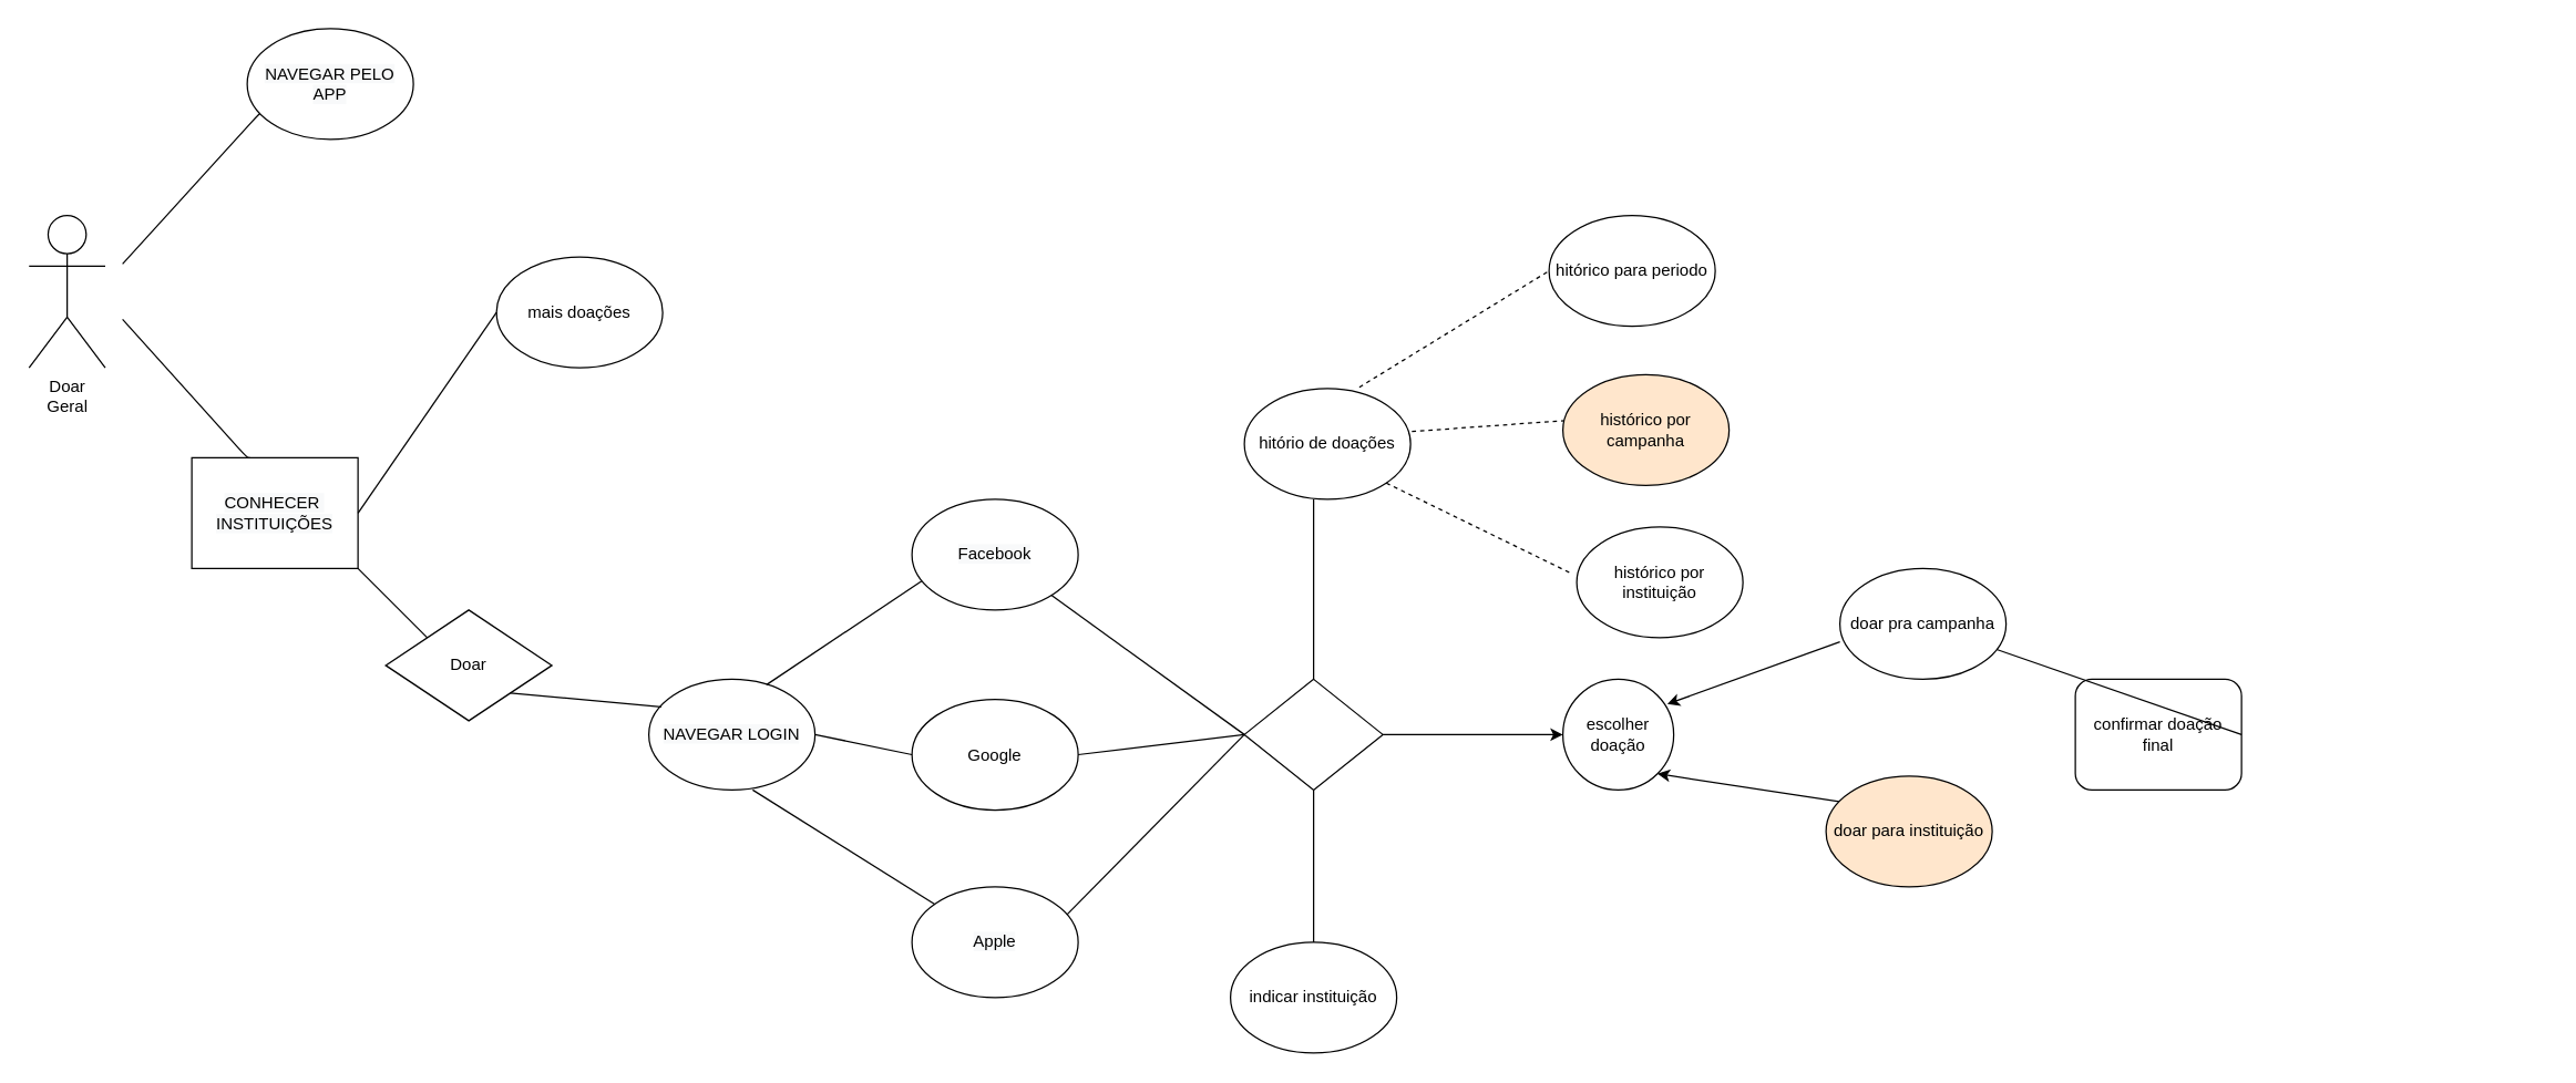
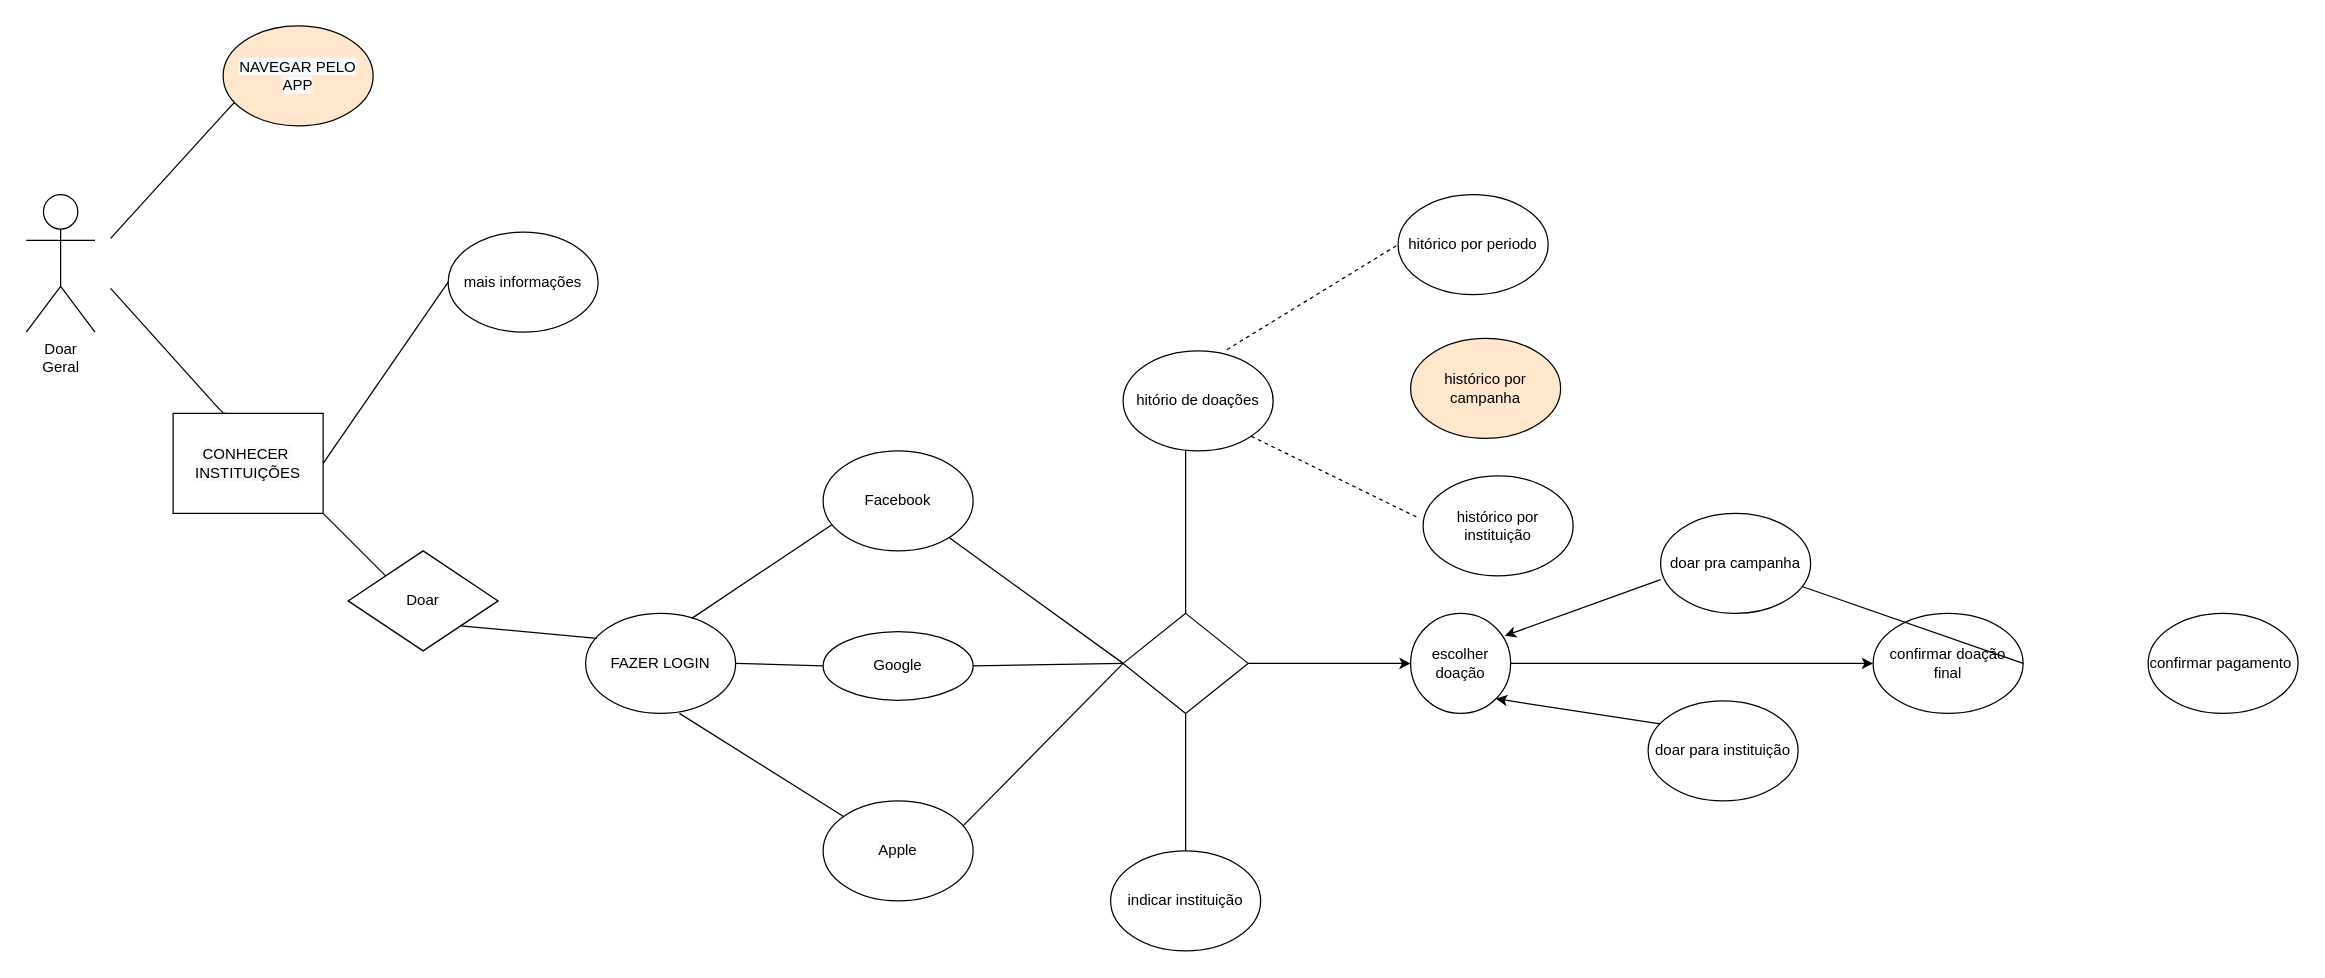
  <mxCell id="0" />
  <mxCell id="1" parent="0" />
  <mxCell id="2" value="Doar&lt;br&gt;Geral" style="shape=umlActor;verticalLabelPosition=bottom;verticalAlign=top;html=1;" vertex="1" parent="1"><mxGeometry x="20.5" y="155" width="55" height="110" as="geometry" /></mxCell>
  <mxCell id="3" value="" style="endArrow=none;html=1;exitX=0.083;exitY=0.775;exitDx=0;exitDy=0;exitPerimeter=0;" edge="1" parent="1" source="4"><mxGeometry width="50" height="50" relative="1" as="geometry"><mxPoint x="98" y="180" as="sourcePoint" /><mxPoint x="88" y="190" as="targetPoint" /><Array as="points"><mxPoint x="188" y="80" /></Array></mxGeometry></mxCell>
- <mxCell id="4" value="&#10;&#10;&lt;span style=&quot;color: rgb(0, 0, 0); font-family: helvetica; font-size: 12px; font-style: normal; font-weight: 400; letter-spacing: normal; text-align: center; text-indent: 0px; text-transform: none; word-spacing: 0px; background-color: rgb(248, 249, 250); display: inline; float: none;&quot;&gt;NAVEGAR PELO APP&lt;/span&gt;&#10;&#10;" style="ellipse;whiteSpace=wrap;html=1;" vertex="1" parent="1"><mxGeometry x="178" y="20" width="120" height="80" as="geometry" /></mxCell>
+ <mxCell id="4" value="&#10;&#10;&lt;span style=&quot;color: rgb(0, 0, 0); font-family: helvetica; font-size: 12px; font-style: normal; font-weight: 400; letter-spacing: normal; text-align: center; text-indent: 0px; text-transform: none; word-spacing: 0px; background-color: rgb(248, 249, 250); display: inline; float: none;&quot;&gt;NAVEGAR PELO APP&lt;/span&gt;&#10;&#10;" style="ellipse;whiteSpace=wrap;html=1;fillColor=#ffe6cc;" vertex="1" parent="1"><mxGeometry x="178" y="20" width="120" height="80" as="geometry" /></mxCell>
  <mxCell id="5" value="" style="endArrow=none;html=1;entryX=0.35;entryY=0;entryDx=0;entryDy=0;entryPerimeter=0;" edge="1" parent="1" target="6"><mxGeometry width="50" height="50" relative="1" as="geometry"><mxPoint x="88" y="230" as="sourcePoint" /><mxPoint x="158" y="340" as="targetPoint" /><Array as="points"><mxPoint x="178" y="330" /></Array></mxGeometry></mxCell>
  <mxCell id="6" value="&#10;&#10;&lt;span style=&quot;color: rgb(0, 0, 0); font-family: helvetica; font-size: 12px; font-style: normal; font-weight: 400; letter-spacing: normal; text-align: center; text-indent: 0px; text-transform: none; word-spacing: 0px; background-color: rgb(248, 249, 250); display: inline; float: none;&quot;&gt;CONHECER&amp;nbsp;&lt;/span&gt;&lt;br style=&quot;color: rgb(0, 0, 0); font-family: helvetica; font-size: 12px; font-style: normal; font-weight: 400; letter-spacing: normal; text-align: center; text-indent: 0px; text-transform: none; word-spacing: 0px; background-color: rgb(248, 249, 250);&quot;&gt;&lt;span style=&quot;color: rgb(0, 0, 0); font-family: helvetica; font-size: 12px; font-style: normal; font-weight: 400; letter-spacing: normal; text-align: center; text-indent: 0px; text-transform: none; word-spacing: 0px; background-color: rgb(248, 249, 250); display: inline; float: none;&quot;&gt;INSTITUIÇÕES&lt;/span&gt;&#10;&#10;" style="whiteSpace=wrap;html=1;rounded=0;" vertex="1" parent="1"><mxGeometry x="138" y="330" width="120" height="80" as="geometry" /></mxCell>
  <mxCell id="7" value="" style="endArrow=none;html=1;exitX=1;exitY=1;exitDx=0;exitDy=0;entryX=0;entryY=0;entryDx=0;entryDy=0;" edge="1" parent="1" source="6" target="20"><mxGeometry width="50" height="50" relative="1" as="geometry"><mxPoint x="238" y="400" as="sourcePoint" /><mxPoint x="278" y="440" as="targetPoint" /><Array as="points" /></mxGeometry></mxCell>
- <mxCell id="8" value="&#10;&#10;&lt;span style=&quot;color: rgb(0, 0, 0); font-family: helvetica; font-size: 12px; font-style: normal; font-weight: 400; letter-spacing: normal; text-align: center; text-indent: 0px; text-transform: none; word-spacing: 0px; background-color: rgb(248, 249, 250); display: inline; float: none;&quot;&gt;NAVEGAR LOGIN&lt;/span&gt;&#10;&#10;" style="ellipse;whiteSpace=wrap;html=1;" vertex="1" parent="1"><mxGeometry x="468" y="490" width="120" height="80" as="geometry" /></mxCell>
+ <mxCell id="8" value="&#10;&#10;&lt;span style=&quot;color: rgb(0, 0, 0); font-family: helvetica; font-size: 12px; font-style: normal; font-weight: 400; letter-spacing: normal; text-align: center; text-indent: 0px; text-transform: none; word-spacing: 0px; background-color: rgb(248, 249, 250); display: inline; float: none;&quot;&gt;FAZER LOGIN&lt;/span&gt;&#10;&#10;" style="ellipse;whiteSpace=wrap;html=1;" vertex="1" parent="1"><mxGeometry x="468" y="490" width="120" height="80" as="geometry" /></mxCell>
  <mxCell id="9" value="" style="endArrow=none;html=1;entryX=0.708;entryY=0.05;entryDx=0;entryDy=0;entryPerimeter=0;exitX=0.058;exitY=0.738;exitDx=0;exitDy=0;exitPerimeter=0;" edge="1" parent="1" source="10" target="8"><mxGeometry width="50" height="50" relative="1" as="geometry"><mxPoint x="536" y="340" as="sourcePoint" /><mxPoint x="408" y="472" as="targetPoint" /><Array as="points" /></mxGeometry></mxCell>
  <mxCell id="10" value="&lt;span style=&quot;color: rgb(0 , 0 , 0) ; font-family: &amp;#34;helvetica&amp;#34; ; font-size: 12px ; font-style: normal ; font-weight: 400 ; letter-spacing: normal ; text-indent: 0px ; text-transform: none ; word-spacing: 0px ; background-color: rgb(248 , 249 , 250) ; display: inline ; float: none&quot;&gt;Facebook&lt;br&gt;&lt;/span&gt;" style="ellipse;whiteSpace=wrap;html=1;" vertex="1" parent="1"><mxGeometry x="658" y="360" width="120" height="80" as="geometry" /></mxCell>
- <mxCell id="11" value="Google" style="ellipse;whiteSpace=wrap;html=1;" vertex="1" parent="1"><mxGeometry x="658" y="504.5" width="120" height="80" as="geometry" /></mxCell>
+ <mxCell id="11" value="Google" style="ellipse;whiteSpace=wrap;html=1;" vertex="1" parent="1"><mxGeometry x="658" y="504.5" width="120" height="55" as="geometry" /></mxCell>
  <mxCell id="12" value="&lt;span style=&quot;color: rgb(0 , 0 , 0) ; font-family: &amp;#34;helvetica&amp;#34; ; font-size: 12px ; font-style: normal ; font-weight: 400 ; letter-spacing: normal ; text-indent: 0px ; text-transform: none ; word-spacing: 0px ; background-color: rgb(248 , 249 , 250) ; display: inline ; float: none&quot;&gt;Apple&lt;/span&gt;" style="ellipse;whiteSpace=wrap;html=1;" vertex="1" parent="1"><mxGeometry x="658" y="640" width="120" height="80" as="geometry" /></mxCell>
  <mxCell id="13" value="" style="endArrow=none;html=1;entryX=1;entryY=0.5;entryDx=0;entryDy=0;exitX=0;exitY=0.5;exitDx=0;exitDy=0;" edge="1" parent="1" source="11" target="8"><mxGeometry width="50" height="50" relative="1" as="geometry"><mxPoint x="563.96" y="380" as="sourcePoint" /><mxPoint x="438" y="512" as="targetPoint" /><Array as="points" /></mxGeometry></mxCell>
  <mxCell id="14" value="" style="endArrow=none;html=1;entryX=0.625;entryY=1;entryDx=0;entryDy=0;entryPerimeter=0;" edge="1" parent="1" source="12" target="8"><mxGeometry width="50" height="50" relative="1" as="geometry"><mxPoint x="546" y="350" as="sourcePoint" /><mxPoint x="420.04" y="482" as="targetPoint" /><Array as="points" /></mxGeometry></mxCell>
  <mxCell id="15" value="" style="endArrow=none;html=1;exitX=0;exitY=0.5;exitDx=0;exitDy=0;" edge="1" parent="1" source="27" target="10"><mxGeometry width="50" height="50" relative="1" as="geometry"><mxPoint x="918.96" y="495.04" as="sourcePoint" /><mxPoint x="430.04" y="492" as="targetPoint" /><Array as="points" /></mxGeometry></mxCell>
  <mxCell id="16" value="" style="endArrow=none;html=1;entryX=1;entryY=0.5;entryDx=0;entryDy=0;exitX=0;exitY=0.5;exitDx=0;exitDy=0;" edge="1" parent="1" source="27" target="11"><mxGeometry width="50" height="50" relative="1" as="geometry"><mxPoint x="888" y="530" as="sourcePoint" /><mxPoint x="658" y="492" as="targetPoint" /><Array as="points" /></mxGeometry></mxCell>
  <mxCell id="17" value="" style="endArrow=none;html=1;entryX=0.933;entryY=0.25;entryDx=0;entryDy=0;entryPerimeter=0;" edge="1" parent="1" target="12"><mxGeometry width="50" height="50" relative="1" as="geometry"><mxPoint x="898" y="530" as="sourcePoint" /><mxPoint x="638" y="672" as="targetPoint" /><Array as="points" /></mxGeometry></mxCell>
  <mxCell id="18" value="escolher doação" style="ellipse;whiteSpace=wrap;html=1;" vertex="1" parent="1"><mxGeometry x="1128" y="490" width="80" height="80" as="geometry" /></mxCell>
- <mxCell id="19" value="confirmar doação final" style="whiteSpace=wrap;html=1;rounded=1;" vertex="1" parent="1"><mxGeometry x="1498" y="490" width="120" height="80" as="geometry" /></mxCell>
+ <mxCell id="19" value="confirmar doação final" style="ellipse;whiteSpace=wrap;html=1;" vertex="1" parent="1"><mxGeometry x="1498" y="490" width="120" height="80" as="geometry" /></mxCell>
  <mxCell id="20" value="Doar" style="rhombus;whiteSpace=wrap;html=1;" vertex="1" parent="1"><mxGeometry x="278" y="440" width="120" height="80" as="geometry" /></mxCell>
  <mxCell id="21" value="" style="endArrow=none;html=1;exitX=1;exitY=1;exitDx=0;exitDy=0;entryX=0.075;entryY=0.25;entryDx=0;entryDy=0;entryPerimeter=0;" edge="1" parent="1" source="20" target="8"><mxGeometry width="50" height="50" relative="1" as="geometry"><mxPoint x="208" y="370" as="sourcePoint" /><mxPoint x="258" y="320" as="targetPoint" /></mxGeometry></mxCell>
  <mxCell id="22" value="" style="endArrow=classic;html=1;exitX=1;exitY=0.5;exitDx=0;exitDy=0;" edge="1" parent="1" source="27" target="18"><mxGeometry width="50" height="50" relative="1" as="geometry"><mxPoint x="1008" y="530" as="sourcePoint" /><mxPoint x="948" y="520" as="targetPoint" /></mxGeometry></mxCell>
- <mxCell id="23" value="mais doações" style="ellipse;whiteSpace=wrap;html=1;" vertex="1" parent="1"><mxGeometry x="358" y="185" width="120" height="80" as="geometry" /></mxCell>
+ <mxCell id="23" value="mais informações" style="ellipse;whiteSpace=wrap;html=1;" vertex="1" parent="1"><mxGeometry x="358" y="185" width="120" height="80" as="geometry" /></mxCell>
  <mxCell id="24" value="" style="endArrow=none;html=1;entryX=0;entryY=0.5;entryDx=0;entryDy=0;exitX=1;exitY=0.5;exitDx=0;exitDy=0;" edge="1" parent="1" source="6" target="23"><mxGeometry width="50" height="50" relative="1" as="geometry"><mxPoint x="558" y="570" as="sourcePoint" /><mxPoint x="608" y="520" as="targetPoint" /><Array as="points" /></mxGeometry></mxCell>
  <mxCell id="25" value="" style="endArrow=none;html=1;exitX=0.5;exitY=0;exitDx=0;exitDy=0;" edge="1" parent="1" source="27"><mxGeometry width="50" height="50" relative="1" as="geometry"><mxPoint x="558" y="370" as="sourcePoint" /><mxPoint x="948" y="360" as="targetPoint" /></mxGeometry></mxCell>
  <mxCell id="26" value="hitório de doações" style="ellipse;whiteSpace=wrap;html=1;" vertex="1" parent="1"><mxGeometry x="898" y="280" width="120" height="80" as="geometry" /></mxCell>
  <mxCell id="27" value="" style="rhombus;whiteSpace=wrap;html=1;" vertex="1" parent="1"><mxGeometry x="898" y="490" width="100" height="80" as="geometry" /></mxCell>
  <mxCell id="28" value="" style="endArrow=none;dashed=1;html=1;exitX=0.692;exitY=-0.012;exitDx=0;exitDy=0;exitPerimeter=0;entryX=0;entryY=0.5;entryDx=0;entryDy=0;" edge="1" parent="1" source="26" target="31"><mxGeometry width="50" height="50" relative="1" as="geometry"><mxPoint x="1018" y="470" as="sourcePoint" /><mxPoint x="1168" y="260" as="targetPoint" /><Array as="points" /></mxGeometry></mxCell>
- <mxCell id="29" value="" style="endArrow=none;dashed=1;html=1;exitX=1.008;exitY=0.388;exitDx=0;exitDy=0;exitPerimeter=0;entryX=0.025;entryY=0.413;entryDx=0;entryDy=0;entryPerimeter=0;" edge="1" parent="1" source="26" target="32"><mxGeometry width="50" height="50" relative="1" as="geometry"><mxPoint x="1101.04" y="339.04" as="sourcePoint" /><mxPoint x="1218" y="330" as="targetPoint" /><Array as="points" /></mxGeometry></mxCell>
  <mxCell id="30" value="" style="endArrow=none;dashed=1;html=1;exitX=1;exitY=1;exitDx=0;exitDy=0;entryX=-0.025;entryY=0.425;entryDx=0;entryDy=0;entryPerimeter=0;" edge="1" parent="1" source="26" target="33"><mxGeometry width="50" height="50" relative="1" as="geometry"><mxPoint x="1138.96" y="371.04" as="sourcePoint" /><mxPoint x="1228" y="430" as="targetPoint" /><Array as="points" /></mxGeometry></mxCell>
- <mxCell id="31" value="hitórico para periodo" style="ellipse;whiteSpace=wrap;html=1;" vertex="1" parent="1"><mxGeometry x="1118" y="155" width="120" height="80" as="geometry" /></mxCell>
+ <mxCell id="31" value="hitórico por periodo" style="ellipse;whiteSpace=wrap;html=1;" vertex="1" parent="1"><mxGeometry x="1118" y="155" width="120" height="80" as="geometry" /></mxCell>
  <mxCell id="32" value="histórico por campanha" style="ellipse;whiteSpace=wrap;html=1;fillColor=#ffe6cc;" vertex="1" parent="1"><mxGeometry x="1128" y="270" width="120" height="80" as="geometry" /></mxCell>
  <mxCell id="33" value="histórico por instituição" style="ellipse;whiteSpace=wrap;html=1;" vertex="1" parent="1"><mxGeometry x="1138" y="380" width="120" height="80" as="geometry" /></mxCell>
  <mxCell id="34" value="indicar instituição" style="ellipse;whiteSpace=wrap;html=1;" vertex="1" parent="1"><mxGeometry x="888" y="680" width="120" height="80" as="geometry" /></mxCell>
  <mxCell id="35" value="" style="endArrow=none;html=1;entryX=0.5;entryY=1;entryDx=0;entryDy=0;exitX=0.5;exitY=0;exitDx=0;exitDy=0;" edge="1" parent="1" source="34" target="27"><mxGeometry width="50" height="50" relative="1" as="geometry"><mxPoint x="948" y="680" as="sourcePoint" /><mxPoint x="698" y="600" as="targetPoint" /></mxGeometry></mxCell>
  <mxCell id="36" value="doar pra campanha" style="ellipse;whiteSpace=wrap;html=1;" vertex="1" parent="1"><mxGeometry x="1328" y="410" width="120" height="80" as="geometry" /></mxCell>
  <mxCell id="37" value="" style="endArrow=classic;html=1;entryX=0.942;entryY=0.225;entryDx=0;entryDy=0;entryPerimeter=0;exitX=0;exitY=0.663;exitDx=0;exitDy=0;exitPerimeter=0;" edge="1" parent="1" source="36" target="18"><mxGeometry width="50" height="50" relative="1" as="geometry"><mxPoint x="1328" y="490" as="sourcePoint" /><mxPoint x="1388" y="500" as="targetPoint" /></mxGeometry></mxCell>
  <mxCell id="38" value="" style="endArrow=classic;html=1;entryX=1;entryY=1;entryDx=0;entryDy=0;" edge="1" parent="1" target="18"><mxGeometry width="50" height="50" relative="1" as="geometry"><mxPoint x="1338" y="580" as="sourcePoint" /><mxPoint x="1388" y="500" as="targetPoint" /></mxGeometry></mxCell>
- <mxCell id="39" value="doar para instituição" style="ellipse;whiteSpace=wrap;html=1;fillColor=#ffe6cc;" vertex="1" parent="1"><mxGeometry x="1318" y="560" width="120" height="80" as="geometry" /></mxCell>
+ <mxCell id="39" value="doar para instituição" style="ellipse;whiteSpace=wrap;html=1;" vertex="1" parent="1"><mxGeometry x="1318" y="560" width="120" height="80" as="geometry" /></mxCell>
+ <mxCell id="40" value="" style="endArrow=classic;html=1;entryX=0;entryY=0.5;entryDx=0;entryDy=0;" edge="1" parent="1" source="18" target="19"><mxGeometry width="50" height="50" relative="1" as="geometry"><mxPoint x="1268" y="550" as="sourcePoint" /><mxPoint x="1288" y="590" as="targetPoint" /></mxGeometry></mxCell>
  <mxCell id="41" value="" style="endArrow=none;html=1;exitX=1;exitY=0.5;exitDx=0;exitDy=0;" edge="1" parent="1" source="19" target="36"><mxGeometry width="50" height="50" relative="1" as="geometry"><mxPoint x="1668" y="550" as="sourcePoint" /><mxPoint x="1738" y="530" as="targetPoint" /></mxGeometry></mxCell>
+ <mxCell id="42" value="confirmar pagamento&amp;nbsp;&lt;br&gt;" style="ellipse;whiteSpace=wrap;html=1;" vertex="1" parent="1"><mxGeometry x="1718" y="490" width="120" height="80" as="geometry" /></mxCell>
